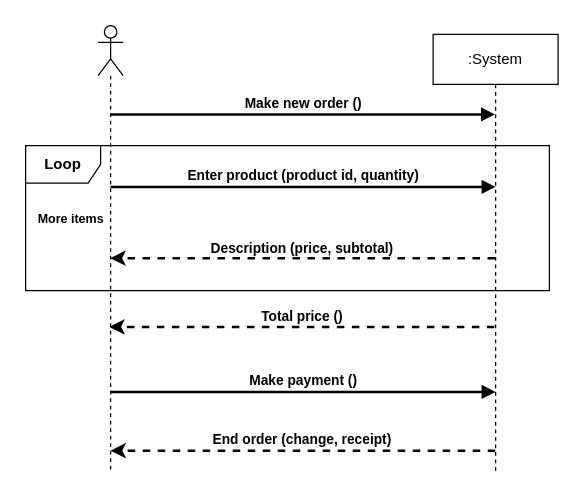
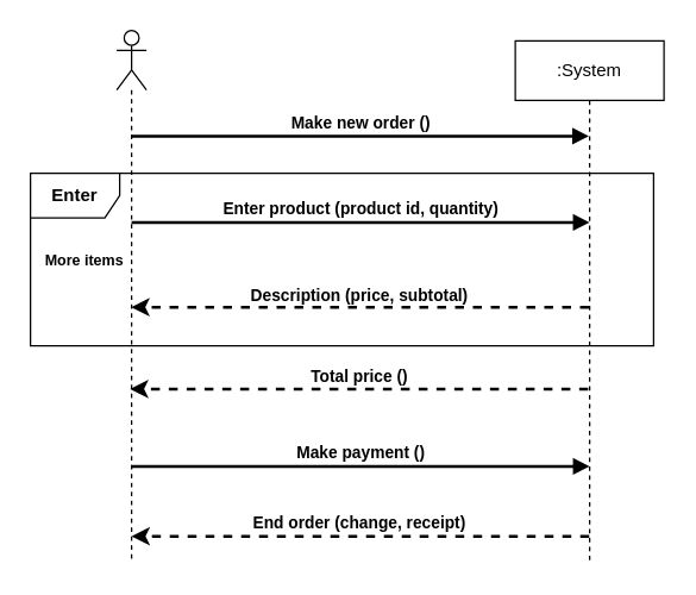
  <mxCell id="0" />
  <mxCell id="1" parent="0" />
  <mxCell id="2" value=":System" style="shape=umlLifeline;perimeter=lifelinePerimeter;whiteSpace=wrap;html=1;container=1;dropTarget=0;collapsible=0;recursiveResize=0;outlineConnect=0;portConstraint=eastwest;newEdgeStyle={&quot;curved&quot;:0,&quot;rounded&quot;:0};" parent="1" vertex="1"><mxGeometry x="346" y="27" width="100" height="350" as="geometry" /></mxCell>
  <mxCell id="3" value="" style="shape=umlLifeline;perimeter=lifelinePerimeter;whiteSpace=wrap;html=1;container=1;dropTarget=0;collapsible=0;recursiveResize=0;outlineConnect=0;portConstraint=eastwest;newEdgeStyle={&quot;curved&quot;:0,&quot;rounded&quot;:0};participant=umlActor;" parent="1" vertex="1"><mxGeometry x="78" y="20" width="20" height="358" as="geometry" /></mxCell>
  <mxCell id="4" value="&lt;b&gt;Make new order ()&lt;/b&gt;" style="html=1;verticalAlign=bottom;endArrow=block;curved=0;rounded=0;strokeWidth=2;" parent="1" edge="1"><mxGeometry width="80" relative="1" as="geometry"><mxPoint x="87.833" y="91" as="sourcePoint" /><mxPoint x="395.5" y="91" as="targetPoint" /><Array as="points"><mxPoint x="119.5" y="91" /><mxPoint x="271.5" y="91" /></Array></mxGeometry></mxCell>
  <mxCell id="5" value="&lt;b&gt;Enter product (product id, quantity)&lt;/b&gt;" style="html=1;verticalAlign=bottom;endArrow=block;curved=0;rounded=0;strokeWidth=2;" parent="1" edge="1"><mxGeometry width="80" relative="1" as="geometry"><mxPoint x="88" y="149" as="sourcePoint" /><mxPoint x="396" y="149" as="targetPoint" /><Array as="points"><mxPoint x="119.5" y="149" /><mxPoint x="271.5" y="149" /></Array></mxGeometry></mxCell>
  <mxCell id="6" value="" style="html=1;labelBackgroundColor=#ffffff;startArrow=none;startFill=0;startSize=6;endArrow=classic;endFill=1;endSize=6;jettySize=auto;orthogonalLoop=1;strokeWidth=2;dashed=1;fontSize=14;rounded=0;" parent="1" edge="1"><mxGeometry width="60" height="60" relative="1" as="geometry"><mxPoint x="395.5" y="206" as="sourcePoint" /><mxPoint x="87.833" y="206" as="targetPoint" /></mxGeometry></mxCell>
  <mxCell id="7" value="&lt;b&gt;Description (price, subtotal)&lt;/b&gt;" style="edgeLabel;html=1;align=center;verticalAlign=middle;resizable=0;points=[];" parent="6" vertex="1" connectable="0"><mxGeometry x="0.093" y="-1" relative="1" as="geometry"><mxPoint x="13" y="-8" as="offset" /></mxGeometry></mxCell>
  <mxCell id="8" value="" style="html=1;labelBackgroundColor=#ffffff;startArrow=none;startFill=0;startSize=6;endArrow=classic;endFill=1;endSize=6;jettySize=auto;orthogonalLoop=1;strokeWidth=2;dashed=1;fontSize=14;rounded=0;" parent="1" edge="1"><mxGeometry width="60" height="60" relative="1" as="geometry"><mxPoint x="395" y="261" as="sourcePoint" /><mxPoint x="87" y="261" as="targetPoint" /></mxGeometry></mxCell>
  <mxCell id="9" value="&lt;b&gt;Total price ()&lt;/b&gt;" style="edgeLabel;html=1;align=center;verticalAlign=middle;resizable=0;points=[];" parent="8" vertex="1" connectable="0"><mxGeometry x="0.093" y="-1" relative="1" as="geometry"><mxPoint x="13" y="-8" as="offset" /></mxGeometry></mxCell>
  <mxCell id="10" value="&lt;b&gt;Make payment ()&lt;/b&gt;" style="html=1;verticalAlign=bottom;endArrow=block;curved=0;rounded=0;strokeWidth=2;" parent="1" edge="1"><mxGeometry width="80" relative="1" as="geometry"><mxPoint x="88" y="313" as="sourcePoint" /><mxPoint x="396" y="313" as="targetPoint" /><Array as="points"><mxPoint x="119.5" y="313" /><mxPoint x="271.5" y="313" /></Array></mxGeometry></mxCell>
  <mxCell id="11" value="" style="html=1;labelBackgroundColor=#ffffff;startArrow=none;startFill=0;startSize=6;endArrow=classic;endFill=1;endSize=6;jettySize=auto;orthogonalLoop=1;strokeWidth=2;dashed=1;fontSize=14;rounded=0;" parent="1" edge="1"><mxGeometry width="60" height="60" relative="1" as="geometry"><mxPoint x="395.67" y="360" as="sourcePoint" /><mxPoint x="88.003" y="360" as="targetPoint" /></mxGeometry></mxCell>
  <mxCell id="12" value="&lt;b&gt;End order (change, receipt)&lt;/b&gt;" style="edgeLabel;html=1;align=center;verticalAlign=middle;resizable=0;points=[];" parent="11" vertex="1" connectable="0"><mxGeometry x="0.093" y="-1" relative="1" as="geometry"><mxPoint x="13" y="-9" as="offset" /></mxGeometry></mxCell>
- <mxCell id="13" value="&lt;b&gt;Loop&lt;/b&gt;" style="shape=umlFrame;whiteSpace=wrap;html=1;pointerEvents=0;" parent="1" vertex="1"><mxGeometry x="20" y="116" width="419" height="116" as="geometry" /></mxCell>
+ <mxCell id="13" value="&lt;b&gt;Enter&lt;/b&gt;" style="shape=umlFrame;whiteSpace=wrap;html=1;pointerEvents=0;" parent="1" vertex="1"><mxGeometry x="20" y="116" width="419" height="116" as="geometry" /></mxCell>
  <mxCell id="14" value="&lt;b&gt;&lt;font style=&quot;font-size: 10px;&quot;&gt;More items&lt;/font&gt;&lt;/b&gt;" style="text;html=1;align=center;verticalAlign=middle;resizable=0;points=[];autosize=1;strokeColor=none;fillColor=none;" parent="1" vertex="1"><mxGeometry x="20" y="161" width="71" height="26" as="geometry" /></mxCell>
